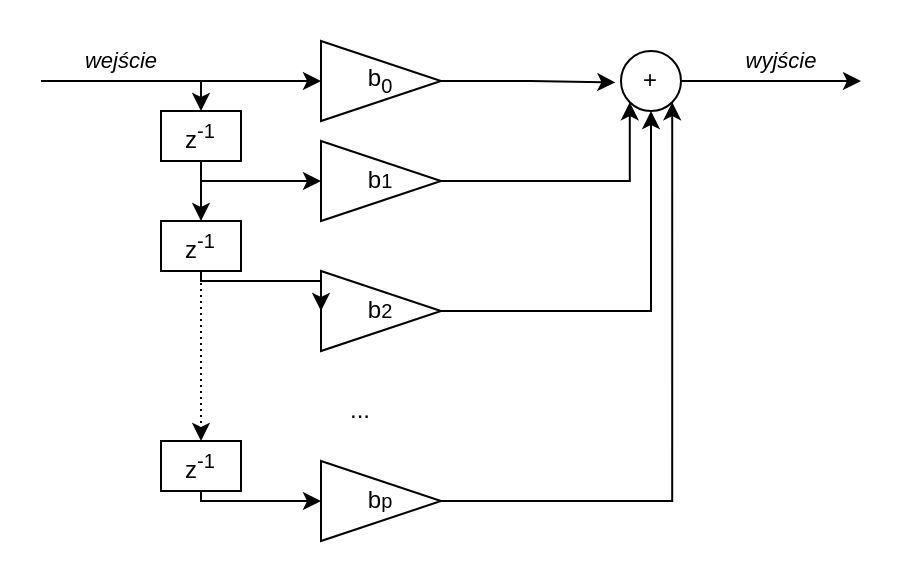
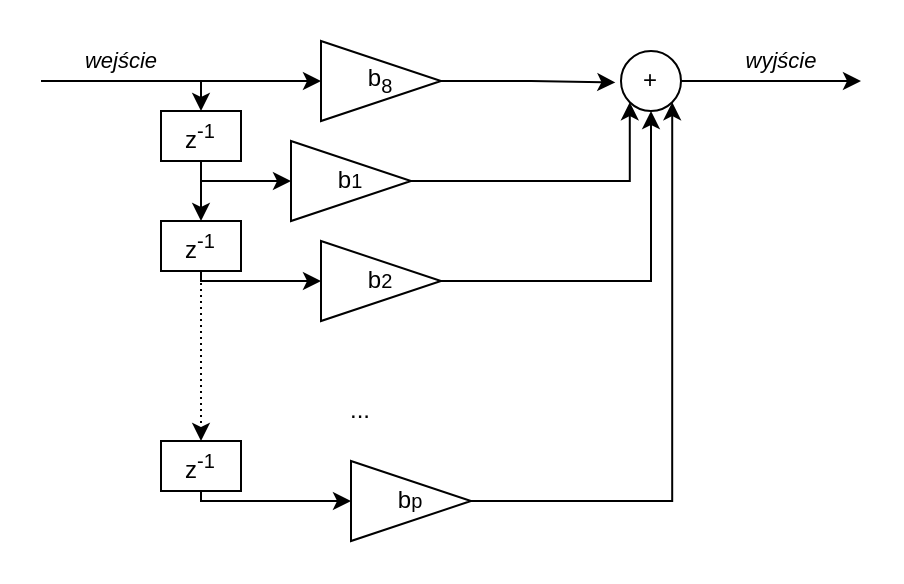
  <mxCell id="0" />
  <mxCell id="1" parent="0" />
- <mxCell id="2" value="b&lt;sub&gt;0&lt;/sub&gt;" style="triangle;whiteSpace=wrap;html=1;" vertex="1" parent="1"><mxGeometry x="160" y="20" width="60" height="40" as="geometry" /></mxCell>
+ <mxCell id="2" value="b&lt;sub&gt;8&lt;/sub&gt;" style="triangle;whiteSpace=wrap;html=1;" vertex="1" parent="1"><mxGeometry x="160" y="20" width="60" height="40" as="geometry" /></mxCell>
  <mxCell id="3" style="edgeStyle=orthogonalEdgeStyle;rounded=0;orthogonalLoop=1;jettySize=auto;html=1;exitX=1;exitY=0.5;exitDx=0;exitDy=0;entryX=0;entryY=1;entryDx=0;entryDy=0;" edge="1" parent="1" source="4" target="7"><mxGeometry relative="1" as="geometry" /></mxCell>
- <mxCell id="4" value="b&lt;span style=&quot;font-size: 10px;&quot;&gt;1&lt;/span&gt;" style="triangle;whiteSpace=wrap;html=1;" vertex="1" parent="1"><mxGeometry x="160" y="70" width="60" height="40" as="geometry" /></mxCell>
+ <mxCell id="4" value="b&lt;span style=&quot;font-size: 10px;&quot;&gt;1&lt;/span&gt;" style="triangle;whiteSpace=wrap;html=1;" vertex="1" parent="1"><mxGeometry x="145" y="70" width="60" height="40" as="geometry" /></mxCell>
  <mxCell id="5" style="edgeStyle=orthogonalEdgeStyle;rounded=0;orthogonalLoop=1;jettySize=auto;html=1;exitX=1;exitY=0.5;exitDx=0;exitDy=0;entryX=1;entryY=1;entryDx=0;entryDy=0;" edge="1" parent="1" source="6" target="7"><mxGeometry relative="1" as="geometry" /></mxCell>
- <mxCell id="6" value="b&lt;span style=&quot;font-size: 10px;&quot;&gt;p&lt;/span&gt;" style="triangle;whiteSpace=wrap;html=1;" vertex="1" parent="1"><mxGeometry x="160" y="230" width="60" height="40" as="geometry" /></mxCell>
+ <mxCell id="6" value="b&lt;span style=&quot;font-size: 10px;&quot;&gt;p&lt;/span&gt;" style="triangle;whiteSpace=wrap;html=1;" vertex="1" parent="1"><mxGeometry x="175" y="230" width="60" height="40" as="geometry" /></mxCell>
  <mxCell id="7" value="+" style="ellipse;whiteSpace=wrap;html=1;" vertex="1" parent="1"><mxGeometry x="310" y="25" width="30" height="30" as="geometry" /></mxCell>
  <mxCell id="8" style="edgeStyle=orthogonalEdgeStyle;rounded=0;orthogonalLoop=1;jettySize=auto;html=1;exitX=1;exitY=0.5;exitDx=0;exitDy=0;entryX=-0.094;entryY=0.523;entryDx=0;entryDy=0;entryPerimeter=0;" edge="1" parent="1" source="2" target="7"><mxGeometry relative="1" as="geometry" /></mxCell>
  <mxCell id="9" value="..." style="text;html=1;align=center;verticalAlign=middle;whiteSpace=wrap;rounded=0;" vertex="1" parent="1"><mxGeometry x="150" y="190" width="60" height="30" as="geometry" /></mxCell>
  <mxCell id="10" value="&lt;i&gt;wyjście&lt;/i&gt;" style="endArrow=classic;html=1;rounded=0;exitX=1;exitY=0.5;exitDx=0;exitDy=0;" edge="1" parent="1" source="7"><mxGeometry x="0.111" y="10" width="50" height="50" relative="1" as="geometry"><mxPoint x="150" y="100" as="sourcePoint" /><mxPoint x="430" y="40" as="targetPoint" /><mxPoint as="offset" /></mxGeometry></mxCell>
  <mxCell id="11" style="edgeStyle=orthogonalEdgeStyle;rounded=0;orthogonalLoop=1;jettySize=auto;html=1;exitX=0.5;exitY=1;exitDx=0;exitDy=0;entryX=0.5;entryY=0;entryDx=0;entryDy=0;" edge="1" parent="1" source="13" target="22"><mxGeometry relative="1" as="geometry" /></mxCell>
  <mxCell id="12" style="edgeStyle=orthogonalEdgeStyle;rounded=0;orthogonalLoop=1;jettySize=auto;html=1;exitX=0.5;exitY=1;exitDx=0;exitDy=0;entryX=0;entryY=0.5;entryDx=0;entryDy=0;" edge="1" parent="1" source="13" target="4"><mxGeometry relative="1" as="geometry"><Array as="points"><mxPoint x="100" y="90" /></Array></mxGeometry></mxCell>
  <mxCell id="13" value="z&lt;sup&gt;-1&lt;/sup&gt;" style="rounded=0;whiteSpace=wrap;html=1;" vertex="1" parent="1"><mxGeometry x="80" y="55" width="40" height="25" as="geometry" /></mxCell>
  <mxCell id="14" style="edgeStyle=orthogonalEdgeStyle;rounded=0;orthogonalLoop=1;jettySize=auto;html=1;exitX=0.5;exitY=1;exitDx=0;exitDy=0;entryX=0;entryY=0.5;entryDx=0;entryDy=0;" edge="1" parent="1" source="15" target="6"><mxGeometry relative="1" as="geometry"><Array as="points"><mxPoint x="100" y="250" /></Array></mxGeometry></mxCell>
  <mxCell id="15" value="z&lt;sup&gt;-1&lt;/sup&gt;" style="rounded=0;whiteSpace=wrap;html=1;" vertex="1" parent="1"><mxGeometry x="80" y="220" width="40" height="25" as="geometry" /></mxCell>
  <mxCell id="16" value="&lt;i&gt;wejście&lt;/i&gt;" style="endArrow=classic;html=1;rounded=0;entryX=0;entryY=0.5;entryDx=0;entryDy=0;" edge="1" parent="1" target="2"><mxGeometry x="-0.429" y="10" width="50" height="50" relative="1" as="geometry"><mxPoint x="20" y="40" as="sourcePoint" /><mxPoint x="200" y="50" as="targetPoint" /><Array as="points"><mxPoint x="100" y="40" /></Array><mxPoint as="offset" /></mxGeometry></mxCell>
  <mxCell id="17" value="" style="endArrow=classic;html=1;rounded=0;entryX=0.5;entryY=0;entryDx=0;entryDy=0;" edge="1" parent="1" target="13"><mxGeometry width="50" height="50" relative="1" as="geometry"><mxPoint x="100" y="40" as="sourcePoint" /><mxPoint x="200" y="50" as="targetPoint" /></mxGeometry></mxCell>
  <mxCell id="18" style="edgeStyle=orthogonalEdgeStyle;rounded=0;orthogonalLoop=1;jettySize=auto;html=1;exitX=1;exitY=0.5;exitDx=0;exitDy=0;entryX=0.5;entryY=1;entryDx=0;entryDy=0;" edge="1" parent="1" source="19" target="7"><mxGeometry relative="1" as="geometry" /></mxCell>
- <mxCell id="19" value="b&lt;span style=&quot;font-size: 10px;&quot;&gt;2&lt;/span&gt;" style="triangle;whiteSpace=wrap;html=1;" vertex="1" parent="1"><mxGeometry x="160" y="135" width="60" height="40" as="geometry" /></mxCell>
+ <mxCell id="19" value="b&lt;span style=&quot;font-size: 10px;&quot;&gt;2&lt;/span&gt;" style="triangle;whiteSpace=wrap;html=1;" vertex="1" parent="1"><mxGeometry x="160" y="120" width="60" height="40" as="geometry" /></mxCell>
  <mxCell id="20" style="edgeStyle=orthogonalEdgeStyle;rounded=0;orthogonalLoop=1;jettySize=auto;html=1;exitX=0.5;exitY=1;exitDx=0;exitDy=0;entryX=0;entryY=0.5;entryDx=0;entryDy=0;" edge="1" parent="1" source="22" target="19"><mxGeometry relative="1" as="geometry"><Array as="points"><mxPoint x="100" y="140" /></Array></mxGeometry></mxCell>
  <mxCell id="21" style="edgeStyle=orthogonalEdgeStyle;rounded=0;orthogonalLoop=1;jettySize=auto;html=1;exitX=0.5;exitY=1;exitDx=0;exitDy=0;entryX=0.5;entryY=0;entryDx=0;entryDy=0;dashed=1;dashPattern=1 2;" edge="1" parent="1" source="22" target="15"><mxGeometry relative="1" as="geometry" /></mxCell>
  <mxCell id="22" value="z&lt;sup&gt;-1&lt;/sup&gt;" style="rounded=0;whiteSpace=wrap;html=1;" vertex="1" parent="1"><mxGeometry x="80" y="110" width="40" height="25" as="geometry" /></mxCell>
